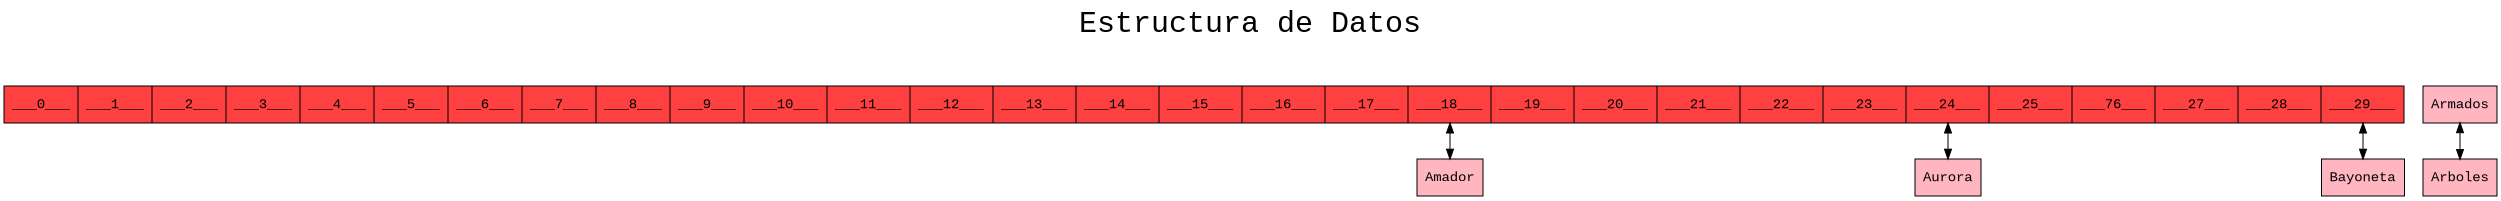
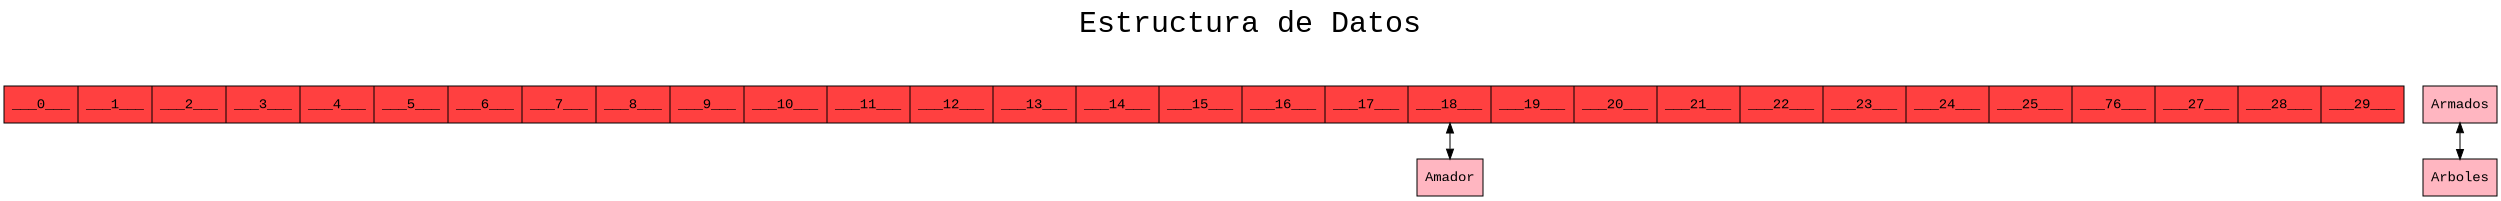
  digraph {
    fontname="Liberation Mono"
    fontsize=30
    label="Estructura de Datos"
    labelloc=t
    node [fillcolor=lightpink fontname="Liberation Mono" shape=record style=filled]
    edge [dir=both fontname="Liberation Mono"]
    n1 [fillcolor=brown1 label="<f0> ___0___|<f1> ___1___|<f2> ___2___|<f3> ___3___|<f4> ___4___|<f5> ___5___|<f6> ___6___|<f7> ___7___|<f8> ___8___|<f9> ___9___|<f10> ___10___|<f11> ___11___|<f12> ___12___|<f13> ___13___|<f14> ___14___|<f15> ___15___|<f16> ___16___|<f17> ___17___|<f18> ___18___|<f19> ___19___|<f20> ___20___|<f21> ___21___|<f22> ___22___|<f23> ___23___|<f24> ___24___|<f25> ___25___|<f26> ___76___|<f27> ___27___|<f28> ___28___|<f29> ___29___"]
    n2 [label=Amador]
-   n3 [label=Aurora]
-   n4 [label=Bayoneta]
    n5 [label=Armados]
    n6 [label=Arboles]
    n1 -> n2 [tailport=f18]
-   n1 -> n3 [tailport=f24]
-   n1 -> n4 [tailport=f29]
    n5 -> n6
  }
